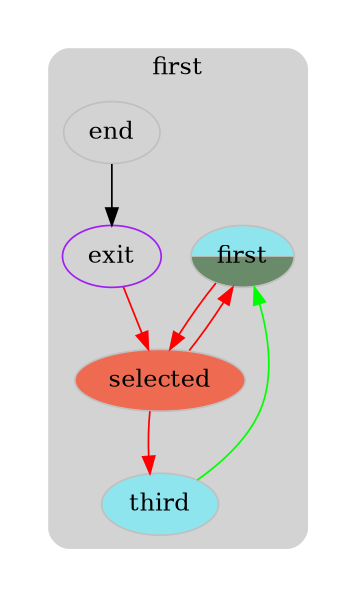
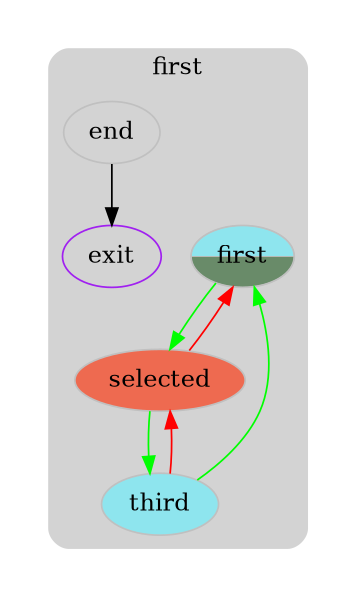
  digraph {
    compound=true
    node [color=gray shape=oval style=filled]
    edge [color=green]
    n1 [fillcolor="cadetblue2:darkseagreen4" label=first style=wedged]
    n2 [label=end style=none]
    n3 [fillcolor=coral2 label=selected]
    n4 [fillcolor=cadetblue2 label=third]
    n5 [color=purple label=exit rank=sink shape="" style=""]
    subgraph cluster_1 {
      peripheries=0
      subgraph cluster_2 {
        peripheries=0
        subgraph cluster_3 {
          bgcolor=lightgray
          color=darkgray
          label=first
          peripheries=0
          style=rounded
          n1
          n2
          n3
          n4
          n5
        }
      }
    }
-   n1 -> n3 [color=red]
+   n1 -> n3
    n2 -> n5 [color=black]
    n3 -> n1 [color=red]
-   n3 -> n4 [color=red]
+   n3 -> n4
    n4 -> n1
-   n5 -> n3 [color=red]
+   n4 -> n3 [color=red]
  }
